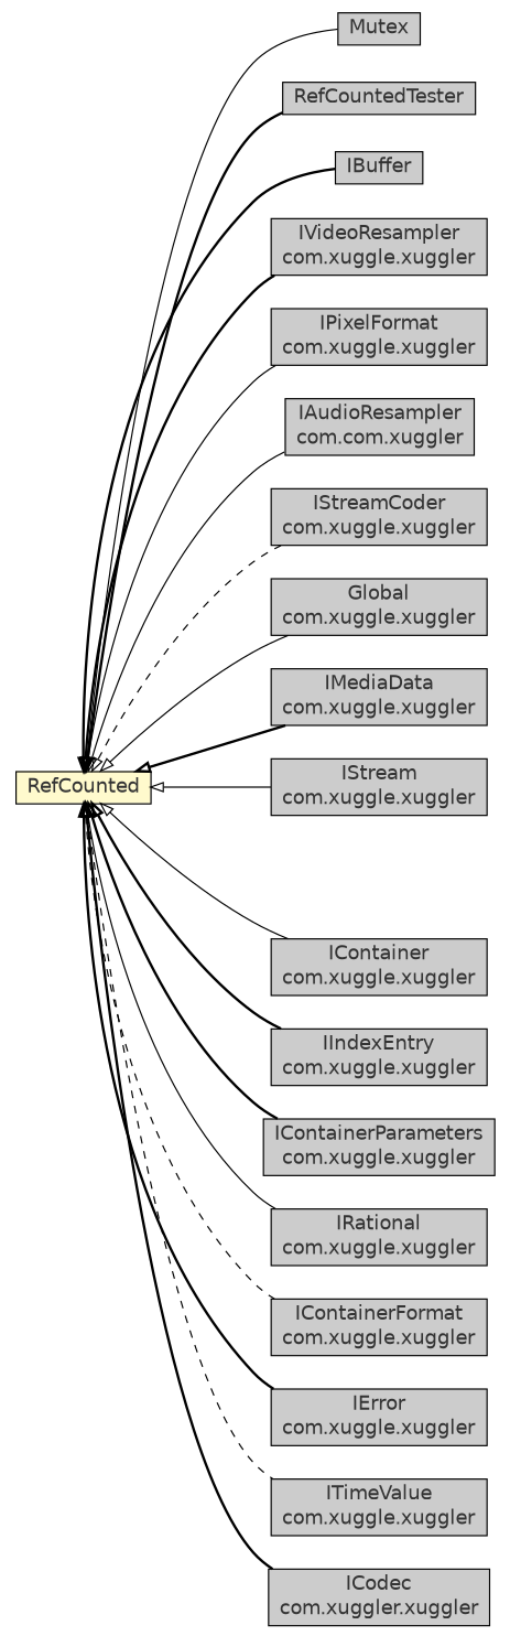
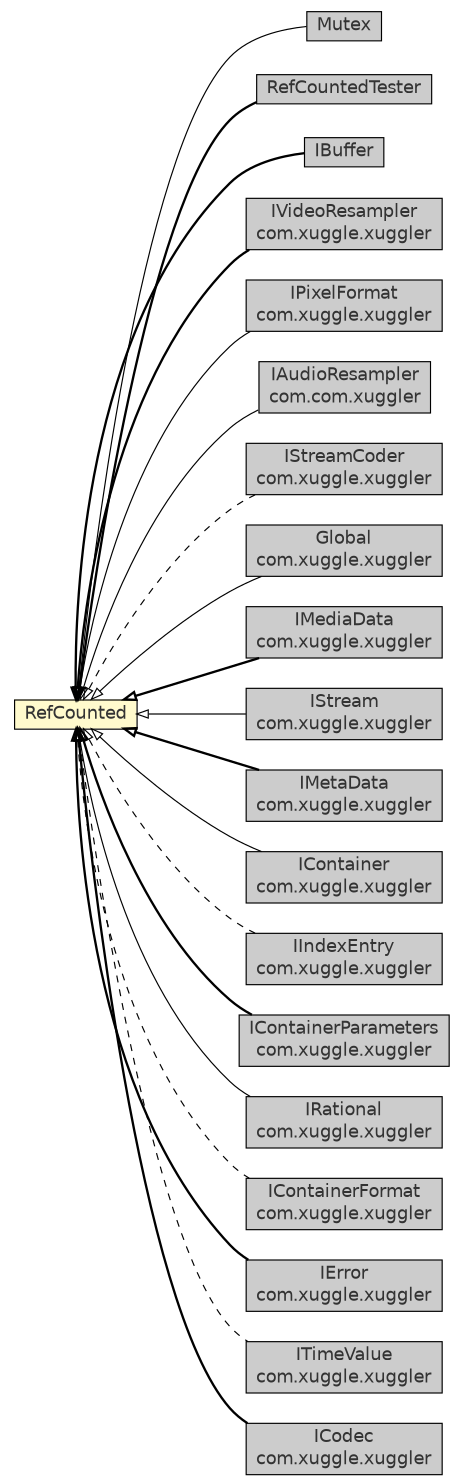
  digraph {
    rankdir=LR
    ranksep=1
    node [fontcolor=grey20 fontname=Helvetica fontsize=15.0 shape=plaintext]
    edge [arrowtail=empty dir=back fontname=Helvetica fontsize=10 headport=p labelfontname=Helvetica labelfontsize=10 style=bold tailport=p]
    n1 [label=<<table border="0" cellborder="1" cellspacing="0" cellpadding="2" port="p" bgcolor="grey80" href="./Mutex.html"> 		<tr><td><table border="0" cellspacing="0" cellpadding="1"> 			<tr><td> Mutex </td></tr> 		</table></td></tr> 		</table>>]
    n2 [label=<<table border="0" cellborder="1" cellspacing="0" cellpadding="2" port="p" bgcolor="lemonChiffon" href="./RefCounted.html"> 		<tr><td><table border="0" cellspacing="0" cellpadding="1"> 			<tr><td> RefCounted </td></tr> 		</table></td></tr> 		</table>>]
    n3 [label=<<table border="0" cellborder="1" cellspacing="0" cellpadding="2" port="p" bgcolor="grey80" href="./RefCountedTester.html"> 		<tr><td><table border="0" cellspacing="0" cellpadding="1"> 			<tr><td> RefCountedTester </td></tr> 		</table></td></tr> 		</table>>]
    n4 [label=<<table border="0" cellborder="1" cellspacing="0" cellpadding="2" port="p" bgcolor="grey80" href="./IBuffer.html"> 		<tr><td><table border="0" cellspacing="0" cellpadding="1"> 			<tr><td> IBuffer </td></tr> 		</table></td></tr> 		</table>>]
    n5 [label=<<table border="0" cellborder="1" cellspacing="0" cellpadding="2" port="p" bgcolor="grey80" href="../xuggler/IVideoResampler.html"> 		<tr><td><table border="0" cellspacing="0" cellpadding="1"> 			<tr><td> IVideoResampler </td></tr> 			<tr><td> com.xuggle.xuggler </td></tr> 		</table></td></tr> 		</table>>]
    n6 [label=<<table border="0" cellborder="1" cellspacing="0" cellpadding="2" port="p" bgcolor="grey80" href="../xuggler/IPixelFormat.html"> 		<tr><td><table border="0" cellspacing="0" cellpadding="1"> 			<tr><td> IPixelFormat </td></tr> 			<tr><td> com.xuggle.xuggler </td></tr> 		</table></td></tr> 		</table>>]
    n7 [label=<<table border="0" cellborder="1" cellspacing="0" cellpadding="2" port="p" bgcolor="grey80" href="../xuggler/IAudioResampler.html"> 		<tr><td><table border="0" cellspacing="0" cellpadding="1"> 			<tr><td> IAudioResampler </td></tr> 			<tr><td> com.com.xuggler </td></tr> 		</table></td></tr> 		</table>>]
    n8 [label=<<table border="0" cellborder="1" cellspacing="0" cellpadding="2" port="p" bgcolor="grey80" href="../xuggler/IStreamCoder.html"> 		<tr><td><table border="0" cellspacing="0" cellpadding="1"> 			<tr><td> IStreamCoder </td></tr> 			<tr><td> com.xuggle.xuggler </td></tr> 		</table></td></tr> 		</table>>]
    n9 [label=<<table border="0" cellborder="1" cellspacing="0" cellpadding="2" port="p" bgcolor="grey80" href="../xuggler/Global.html"> 		<tr><td><table border="0" cellspacing="0" cellpadding="1"> 			<tr><td> Global </td></tr> 			<tr><td> com.xuggle.xuggler </td></tr> 		</table></td></tr> 		</table>>]
    n10 [label=<<table border="0" cellborder="1" cellspacing="0" cellpadding="2" port="p" bgcolor="grey80" href="../xuggler/IMediaData.html"> 		<tr><td><table border="0" cellspacing="0" cellpadding="1"> 			<tr><td> IMediaData </td></tr> 			<tr><td> com.xuggle.xuggler </td></tr> 		</table></td></tr> 		</table>>]
    n11 [label=<<table border="0" cellborder="1" cellspacing="0" cellpadding="2" port="p" bgcolor="grey80" href="../xuggler/IStream.html"> 		<tr><td><table border="0" cellspacing="0" cellpadding="1"> 			<tr><td> IStream </td></tr> 			<tr><td> com.xuggle.xuggler </td></tr> 		</table></td></tr> 		</table>>]
+   n12 [label=<<table border="0" cellborder="1" cellspacing="0" cellpadding="2" port="p" bgcolor="grey80" href="../xuggler/IMetaData.html"> 		<tr><td><table border="0" cellspacing="0" cellpadding="1"> 			<tr><td> IMetaData </td></tr> 			<tr><td> com.xuggle.xuggler </td></tr> 		</table></td></tr> 		</table>>]
    n13 [label=<<table border="0" cellborder="1" cellspacing="0" cellpadding="2" port="p" bgcolor="grey80" href="../xuggler/IContainer.html"> 		<tr><td><table border="0" cellspacing="0" cellpadding="1"> 			<tr><td> IContainer </td></tr> 			<tr><td> com.xuggle.xuggler </td></tr> 		</table></td></tr> 		</table>>]
    n14 [label=<<table border="0" cellborder="1" cellspacing="0" cellpadding="2" port="p" bgcolor="grey80" href="../xuggler/IIndexEntry.html"> 		<tr><td><table border="0" cellspacing="0" cellpadding="1"> 			<tr><td> IIndexEntry </td></tr> 			<tr><td> com.xuggle.xuggler </td></tr> 		</table></td></tr> 		</table>>]
    n15 [label=<<table border="0" cellborder="1" cellspacing="0" cellpadding="2" port="p" bgcolor="grey80" href="../xuggler/IContainerParameters.html"> 		<tr><td><table border="0" cellspacing="0" cellpadding="1"> 			<tr><td> IContainerParameters </td></tr> 			<tr><td> com.xuggle.xuggler </td></tr> 		</table></td></tr> 		</table>>]
    n16 [label=<<table border="0" cellborder="1" cellspacing="0" cellpadding="2" port="p" bgcolor="grey80" href="../xuggler/IRational.html"> 		<tr><td><table border="0" cellspacing="0" cellpadding="1"> 			<tr><td> IRational </td></tr> 			<tr><td> com.xuggle.xuggler </td></tr> 		</table></td></tr> 		</table>>]
    n17 [label=<<table border="0" cellborder="1" cellspacing="0" cellpadding="2" port="p" bgcolor="grey80" href="../xuggler/IContainerFormat.html"> 		<tr><td><table border="0" cellspacing="0" cellpadding="1"> 			<tr><td> IContainerFormat </td></tr> 			<tr><td> com.xuggle.xuggler </td></tr> 		</table></td></tr> 		</table>>]
    n18 [label=<<table border="0" cellborder="1" cellspacing="0" cellpadding="2" port="p" bgcolor="grey80" href="../xuggler/IError.html"> 		<tr><td><table border="0" cellspacing="0" cellpadding="1"> 			<tr><td> IError </td></tr> 			<tr><td> com.xuggle.xuggler </td></tr> 		</table></td></tr> 		</table>>]
    n19 [label=<<table border="0" cellborder="1" cellspacing="0" cellpadding="2" port="p" bgcolor="grey80" href="../xuggler/ITimeValue.html"> 		<tr><td><table border="0" cellspacing="0" cellpadding="1"> 			<tr><td> ITimeValue </td></tr> 			<tr><td> com.xuggle.xuggler </td></tr> 		</table></td></tr> 		</table>>]
-   n20 [label=<<table border="0" cellborder="1" cellspacing="0" cellpadding="2" port="p" bgcolor="grey80" href="../xuggler/ICodec.html"> 		<tr><td><table border="0" cellspacing="0" cellpadding="1"> 			<tr><td> ICodec </td></tr> 			<tr><td> com.xuggler.xuggler </td></tr> 		</table></td></tr> 		</table>>]
+   n20 [label=<<table border="0" cellborder="1" cellspacing="0" cellpadding="2" port="p" bgcolor="grey80" href="../xuggler/ICodec.html"> 		<tr><td><table border="0" cellspacing="0" cellpadding="1"> 			<tr><td> ICodec </td></tr> 			<tr><td> com.xuggle.xuggler </td></tr> 		</table></td></tr> 		</table>>]
    n2 -> n1 [style=solid]
    n2 -> n3
    n2 -> n4
    n2 -> n5
    n2 -> n6 [style=solid]
    n2 -> n7 [style=solid]
    n2 -> n8 [style=dashed]
    n2 -> n9 [style=solid]
    n2 -> n10
    n2 -> n11 [style=solid]
+   n2 -> n12
    n2 -> n13 [style=solid]
-   n2 -> n14
+   n2 -> n14 [style=dashed]
    n2 -> n15
    n2 -> n16 [style=solid]
    n2 -> n17 [style=dashed]
    n2 -> n18
    n2 -> n19 [style=dashed]
    n2 -> n20
  }
